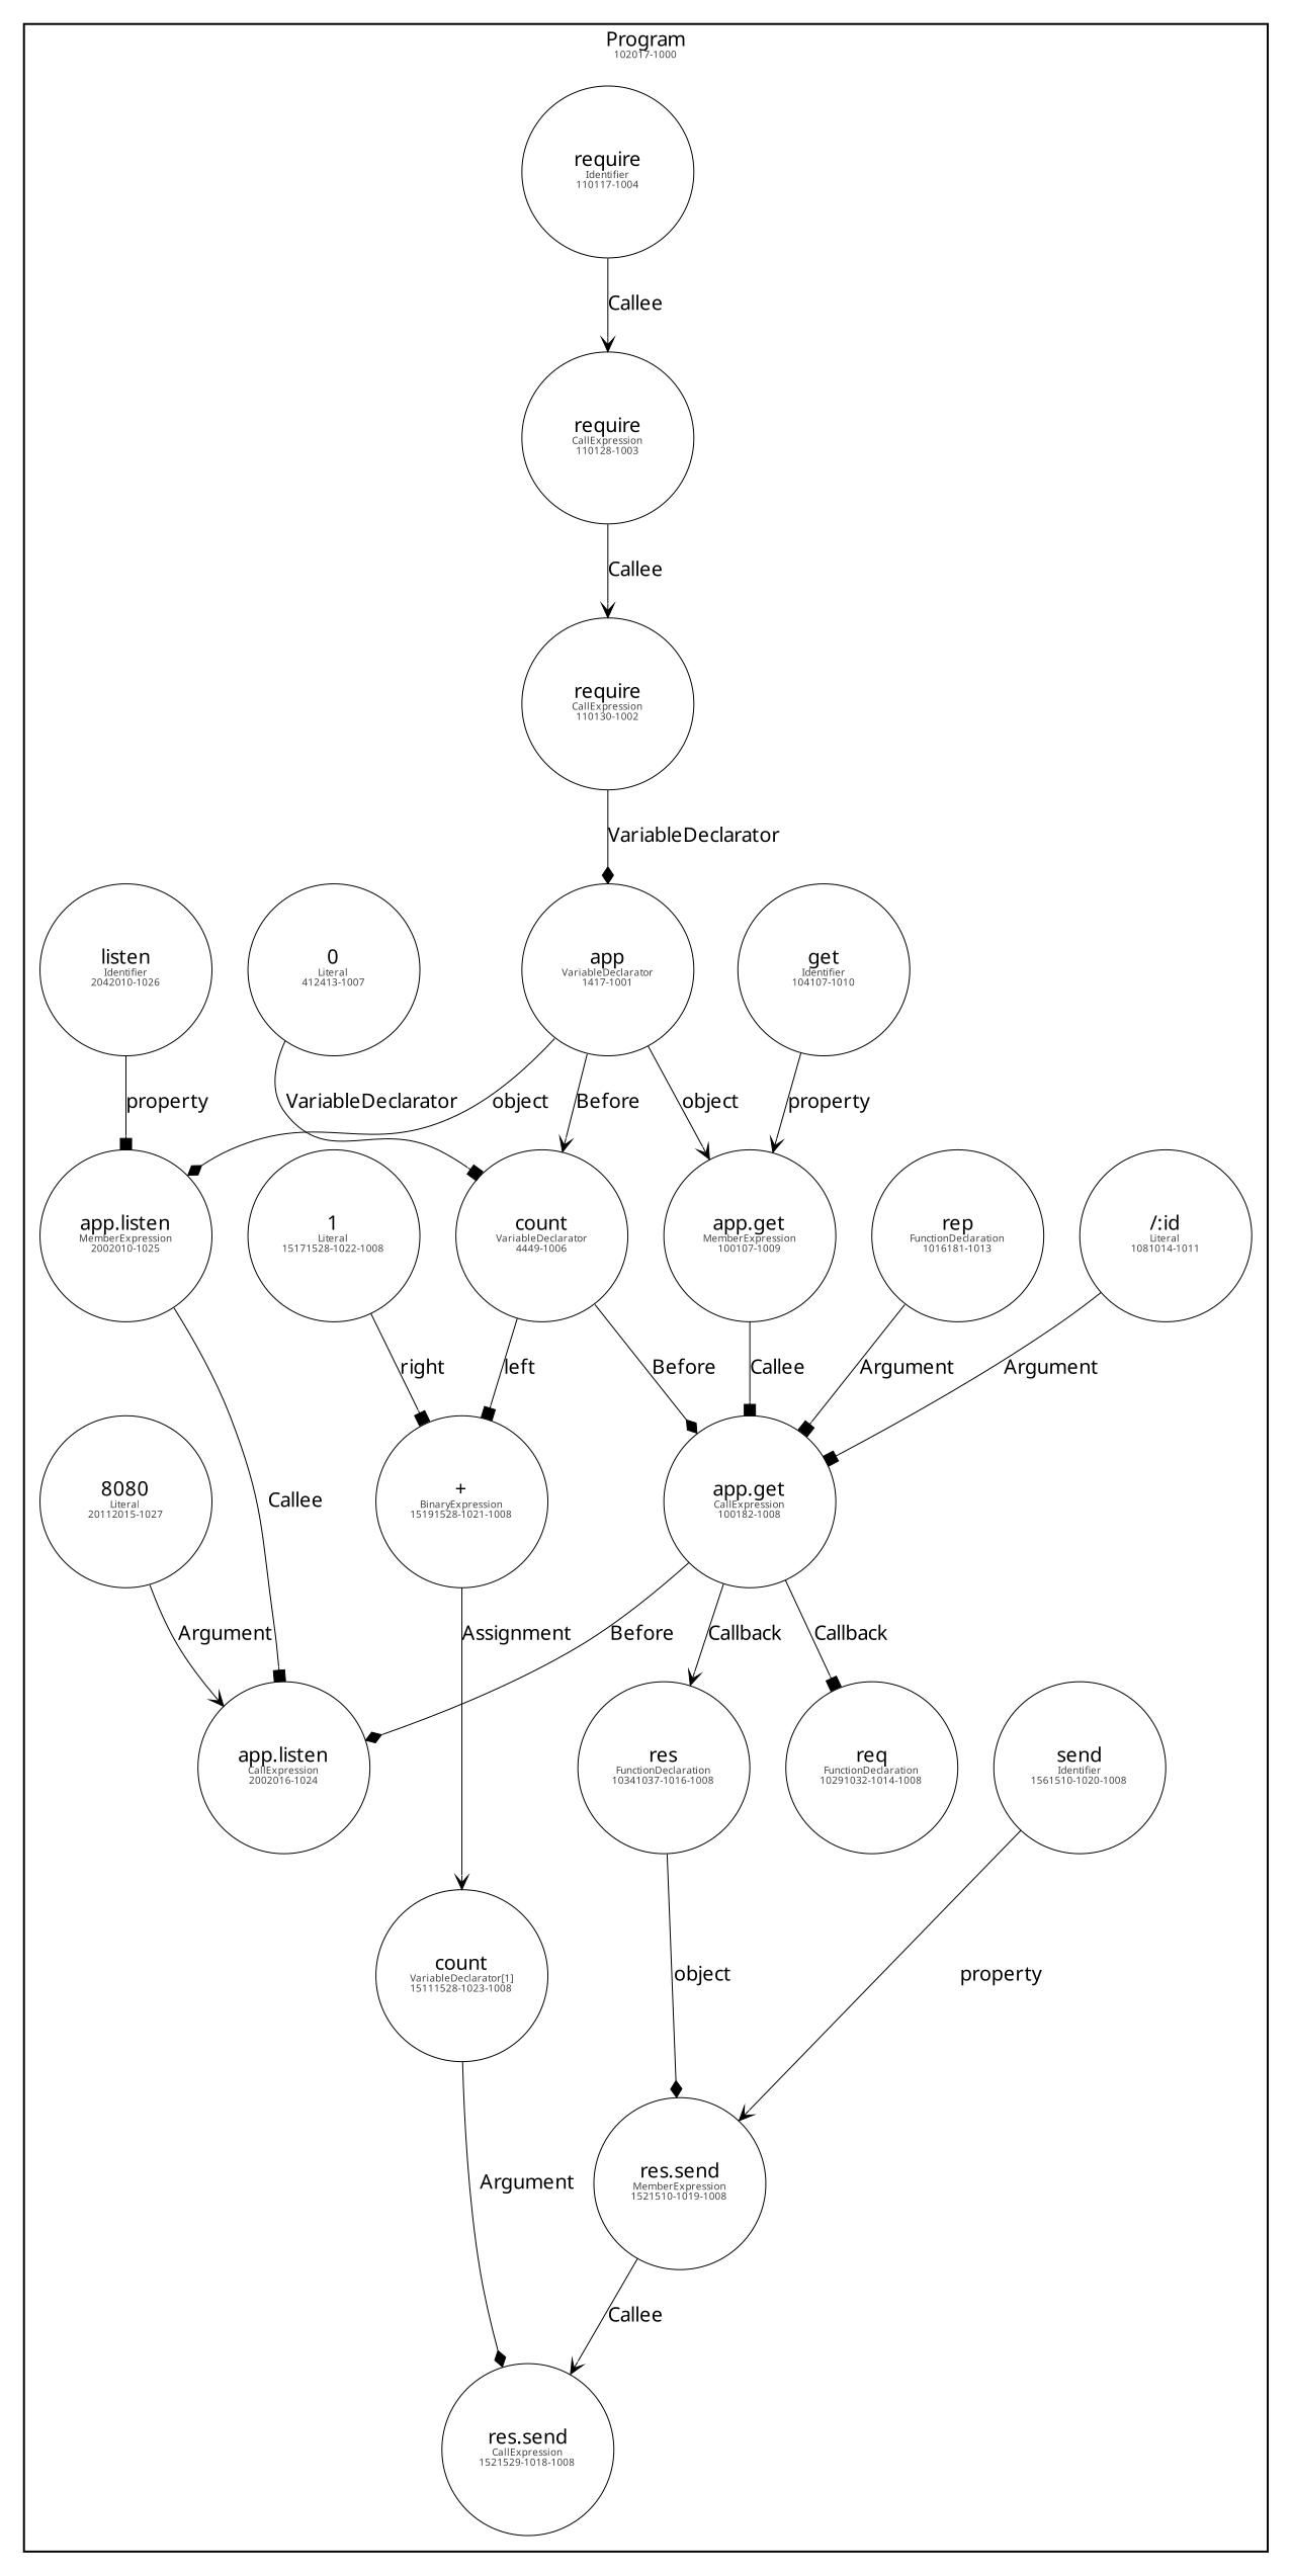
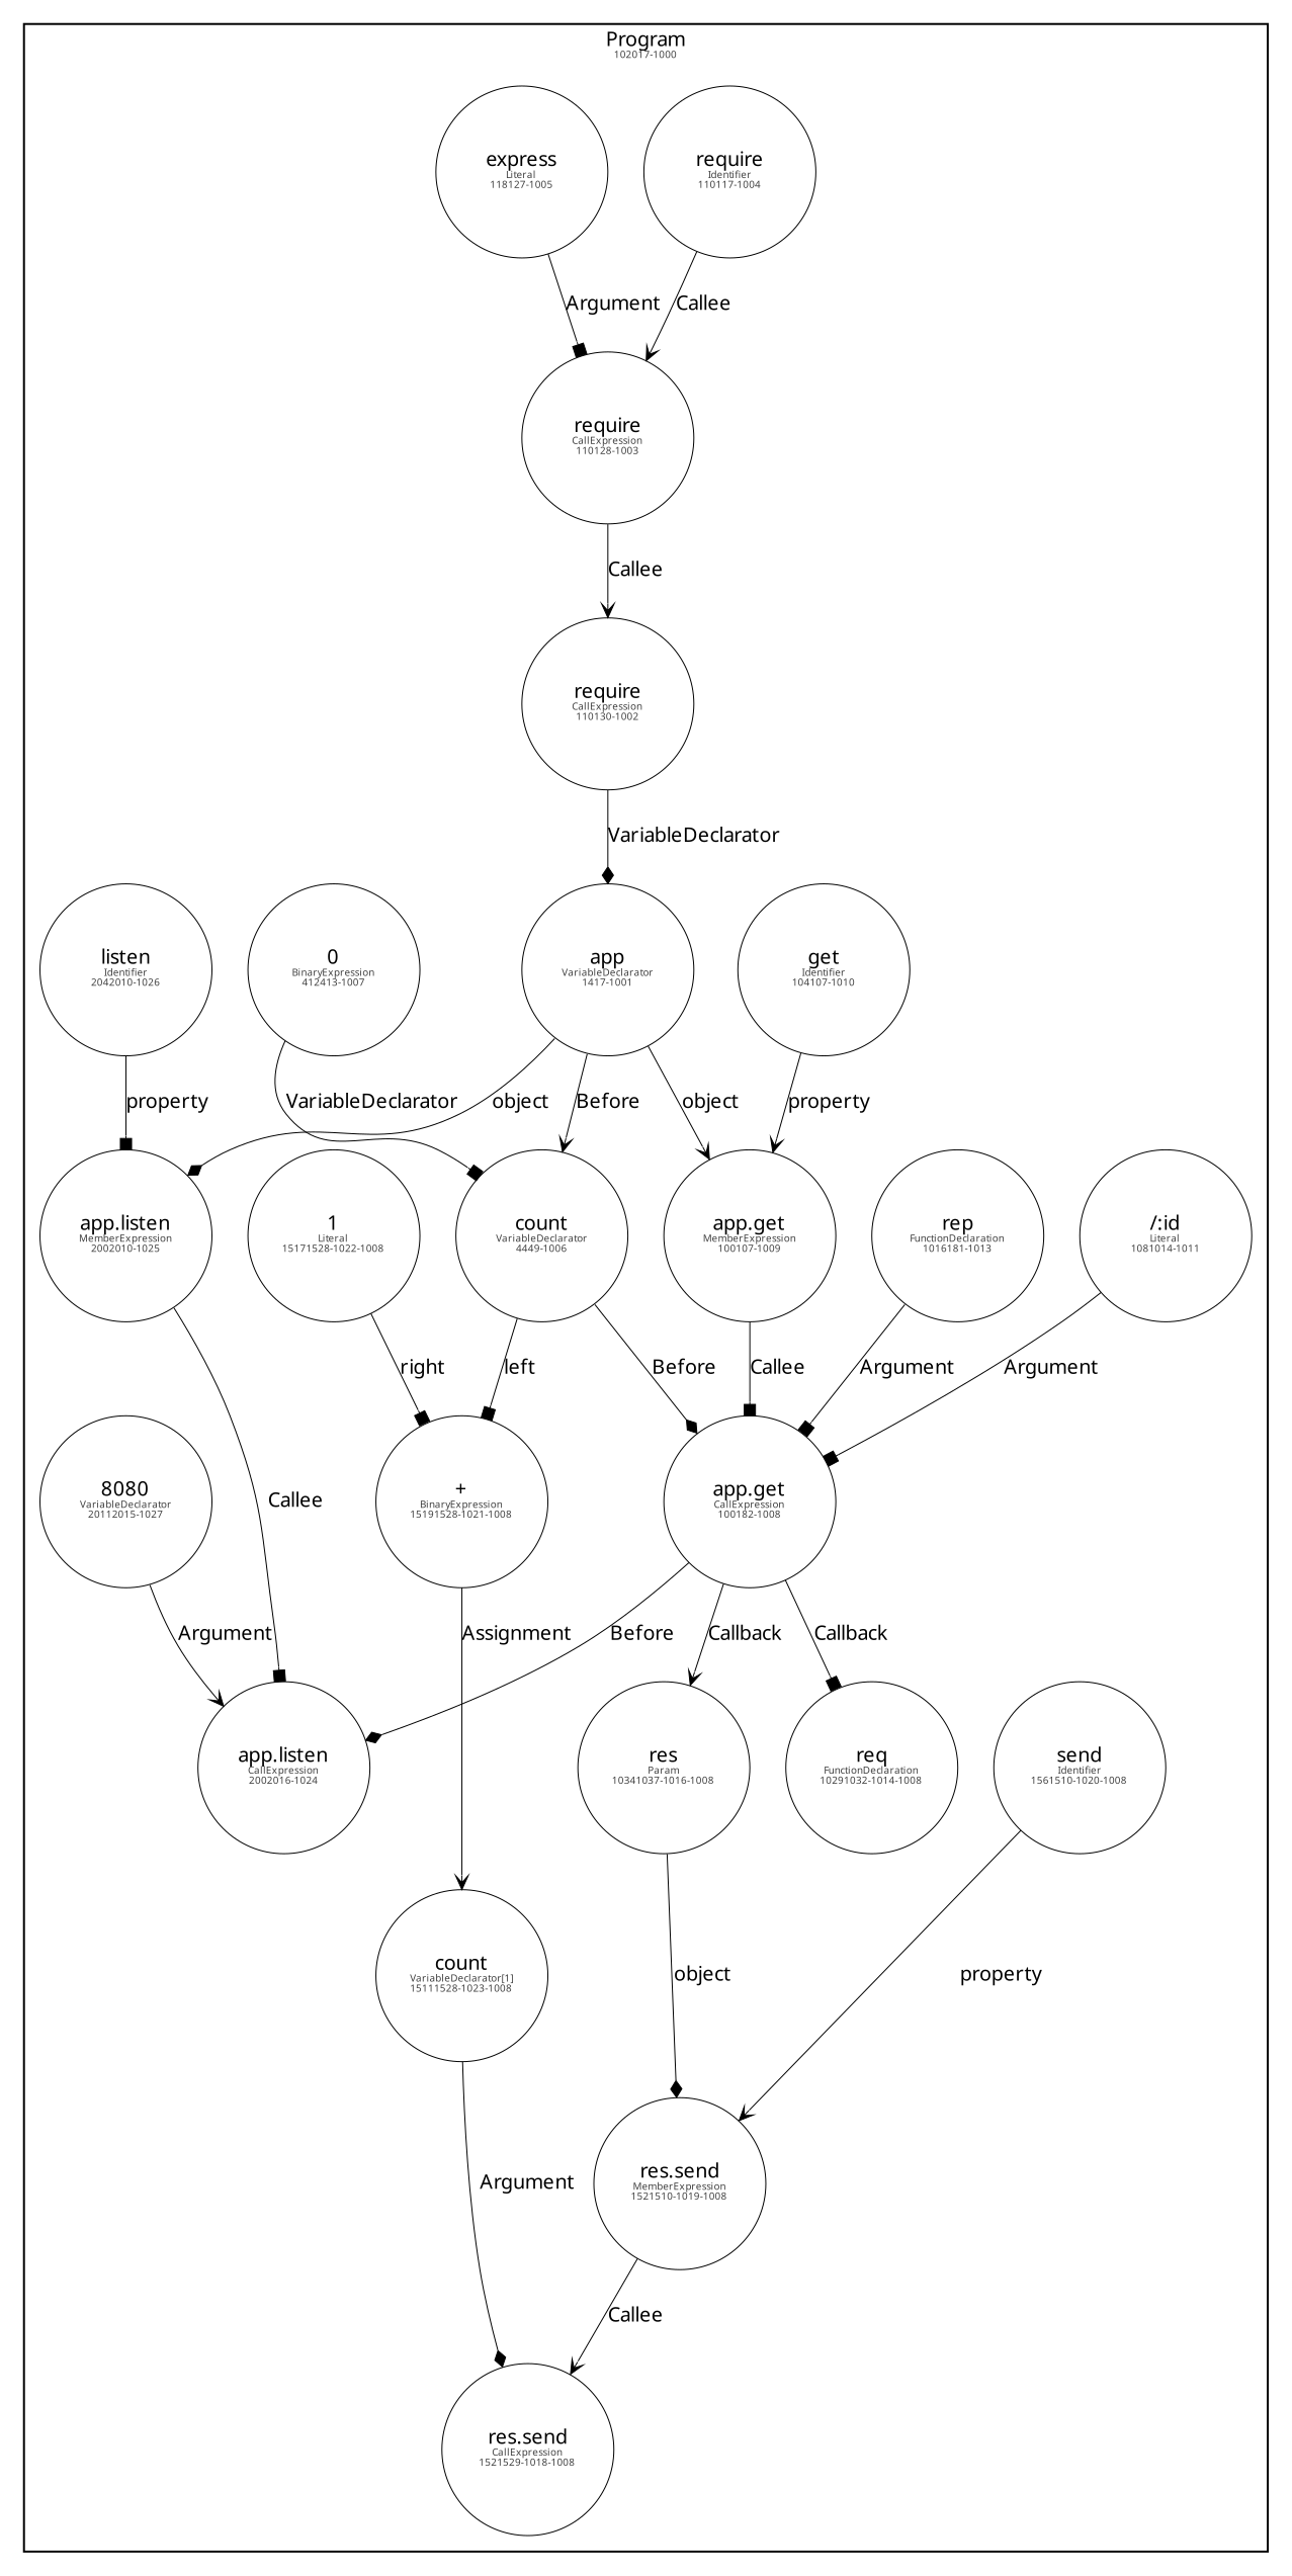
  digraph {
    fontcolor=black
    fontname="HelveticaNeue-Thin"
    fontsize=10
    node [fixedsize=true fontcolor=black fontname="HelveticaNeue-Thin" fontsize=10 penwidth=0.5 shape=circle]
    edge [arrowhead=vee arrowsize=0.7 fontcolor=black fontname="HelveticaNeue-Thin" fontsize=10 penwidth=0.5 splines=line]
    n1 [height=1.2 label=<app<br/><font color="#404040" point-size="5">VariableDeclarator</font><br/><font color="#404040" point-size="5">1417-1001</font>> width=1.2]
    n2 [height=1.2 label=<count<br/><font color="#404040" point-size="5">VariableDeclarator</font><br/><font color="#404040" point-size="5">4449-1006</font>> width=1.2]
    n3 [height=1.2 label=<app.get<br/><font color="#404040" point-size="5">MemberExpression</font><br/><font color="#404040" point-size="5">100107-1009</font>> width=1.2]
    n4 [height=1.2 label=<app.listen<br/><font color="#404040" point-size="5">MemberExpression</font><br/><font color="#404040" point-size="5">2002010-1025</font>> width=1.2]
    n5 [height=1.2 label=<require<br/><font color="#404040" point-size="5">CallExpression</font><br/><font color="#404040" point-size="5">110128-1003</font>> width=1.2]
    n6 [height=1.2 label=<require<br/><font color="#404040" point-size="5">CallExpression</font><br/><font color="#404040" point-size="5">110130-1002</font>> width=1.2]
    n7 [height=1.2 label=<require<br/><font color="#404040" point-size="5">Identifier</font><br/><font color="#404040" point-size="5">110117-1004</font>> width=1.2]
+   n8 [height=1.2 label=<express<br/><font color="#404040" point-size="5">Literal</font><br/><font color="#404040" point-size="5">118127-1005</font>> width=1.2]
    n9 [height=1.2 label=<app.get<br/><font color="#404040" point-size="5">CallExpression</font><br/><font color="#404040" point-size="5">100182-1008</font>> width=1.2]
    n10 [height=1.2 label=<+<br/><font color="#404040" point-size="5">BinaryExpression</font><br/><font color="#404040" point-size="5">15191528-1021-1008</font>> width=1.2]
-   n11 [height=1.2 label=<0<br/><font color="#404040" point-size="5">Literal</font><br/><font color="#404040" point-size="5">412413-1007</font>> width=1.2]
+   n11 [height=1.2 label=<0<br/><font color="#404040" point-size="5">BinaryExpression</font><br/><font color="#404040" point-size="5">412413-1007</font>> width=1.2]
    n12 [height=1.2 label=<get<br/><font color="#404040" point-size="5">Identifier</font><br/><font color="#404040" point-size="5">104107-1010</font>> width=1.2]
    n13 [height=1.2 label=<app.listen<br/><font color="#404040" point-size="5">CallExpression</font><br/><font color="#404040" point-size="5">2002016-1024</font>> width=1.2]
    n14 [height=1.2 label=<req<br/><font color="#404040" point-size="5">FunctionDeclaration</font><br/><font color="#404040" point-size="5">10291032-1014-1008</font>> width=1.2]
-   n15 [height=1.2 label=<res<br/><font color="#404040" point-size="5">FunctionDeclaration</font><br/><font color="#404040" point-size="5">10341037-1016-1008</font>> width=1.2]
+   n15 [height=1.2 label=<res<br/><font color="#404040" point-size="5">Param</font><br/><font color="#404040" point-size="5">10341037-1016-1008</font>> width=1.2]
    n16 [height=1.2 label=</:id<br/><font color="#404040" point-size="5">Literal</font><br/><font color="#404040" point-size="5">1081014-1011</font>> width=1.2]
    n17 [height=1.2 label=<rep<br/><font color="#404040" point-size="5">FunctionDeclaration</font><br/><font color="#404040" point-size="5">1016181-1013</font>> width=1.2]
    n18 [height=1.2 label=<listen<br/><font color="#404040" point-size="5">Identifier</font><br/><font color="#404040" point-size="5">2042010-1026</font>> width=1.2]
-   n19 [height=1.2 label=<8080<br/><font color="#404040" point-size="5">Literal</font><br/><font color="#404040" point-size="5">20112015-1027</font>> width=1.2]
+   n19 [height=1.2 label=<8080<br/><font color="#404040" point-size="5">VariableDeclarator</font><br/><font color="#404040" point-size="5">20112015-1027</font>> width=1.2]
    n20 [height=1.2 label=<res.send<br/><font color="#404040" point-size="5">MemberExpression</font><br/><font color="#404040" point-size="5">1521510-1019-1008</font>> width=1.2]
    n21 [height=1.2 label=<send<br/><font color="#404040" point-size="5">Identifier</font><br/><font color="#404040" point-size="5">1561510-1020-1008</font>> width=1.2]
    n22 [height=1.2 label=<res.send<br/><font color="#404040" point-size="5">CallExpression</font><br/><font color="#404040" point-size="5">1521529-1018-1008</font>> width=1.2]
    n23 [height=1.2 label=<1<br/><font color="#404040" point-size="5">Literal</font><br/><font color="#404040" point-size="5">15171528-1022-1008</font>> width=1.2]
    n24 [height=1.2 label=<count<br/><font color="#404040" point-size="5">VariableDeclarator[1]</font><br/><font color="#404040" point-size="5">15111528-1023-1008</font>> width=1.2]
    subgraph cluster_1 {
      label=<Program<br/><font color="#404040" point-size="5">102017-1000</font>>
      n1
      n2
      n3
      n4
      n5
      n6
      n7
+     n8
      n9
      n10
      n11
      n12
      n13
      n14
      n15
      n16
      n17
      n18
      n19
      n20
      n21
      n22
      n23
      n24
    }
    n1 -> n2 [label=Before]
    n1 -> n3 [label=object]
    n1 -> n4 [arrowhead=diamond label=object]
    n2 -> n9 [arrowhead=diamond label=Before]
    n2 -> n10 [arrowhead=box label=left]
    n3 -> n9 [arrowhead=box label=Callee]
    n4 -> n13 [arrowhead=box label=Callee]
    n5 -> n6 [label=Callee]
    n6 -> n1 [arrowhead=diamond label=VariableDeclarator]
    n7 -> n5 [label=Callee]
+   n8 -> n5 [arrowhead=box label=Argument]
    n9 -> n13 [arrowhead=diamond label=Before]
    n9 -> n14 [arrowhead=box label=Callback]
    n9 -> n15 [label=Callback]
    n10 -> n24 [label=Assignment]
    n11 -> n2 [arrowhead=box label=VariableDeclarator]
    n12 -> n3 [label=property]
    n15 -> n20 [arrowhead=diamond label=object]
    n16 -> n9 [arrowhead=box label=Argument]
    n17 -> n9 [arrowhead=box label=Argument]
    n18 -> n4 [arrowhead=box label=property]
    n19 -> n13 [label=Argument]
    n20 -> n22 [label=Callee]
    n21 -> n20 [label=property]
    n23 -> n10 [arrowhead=box label=right]
    n24 -> n22 [arrowhead=diamond label=Argument]
  }
